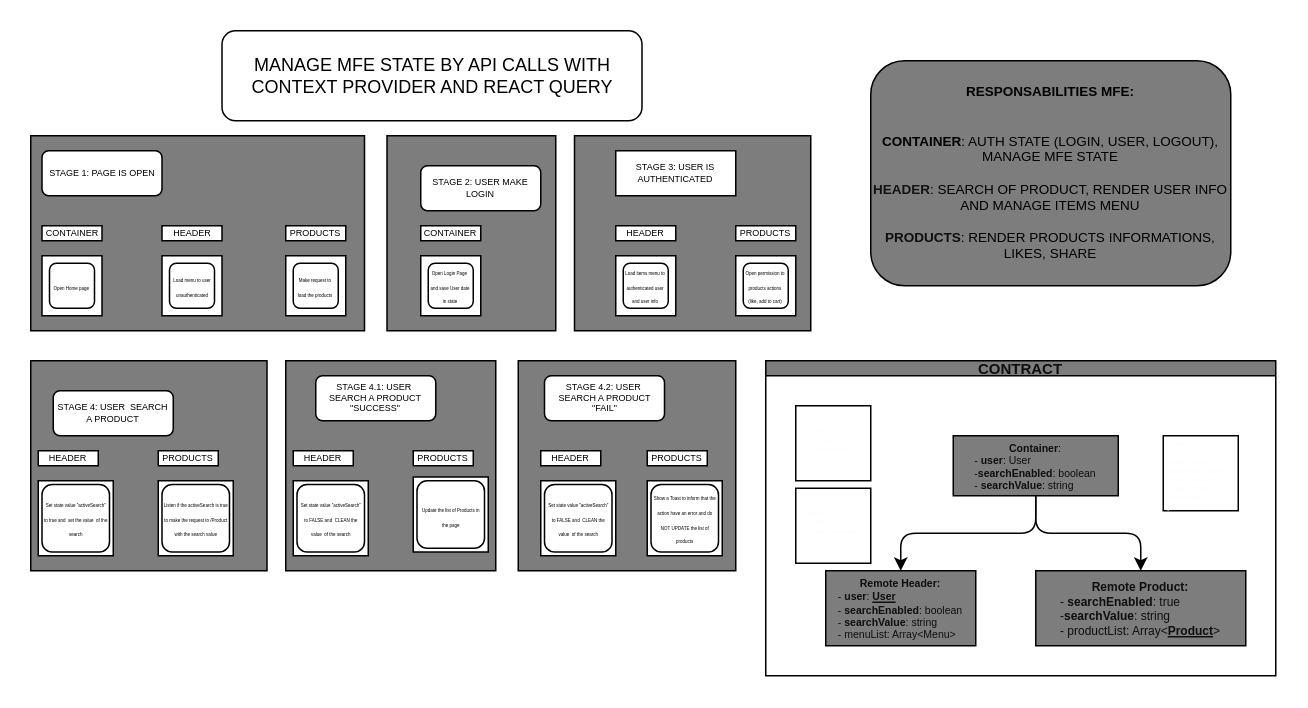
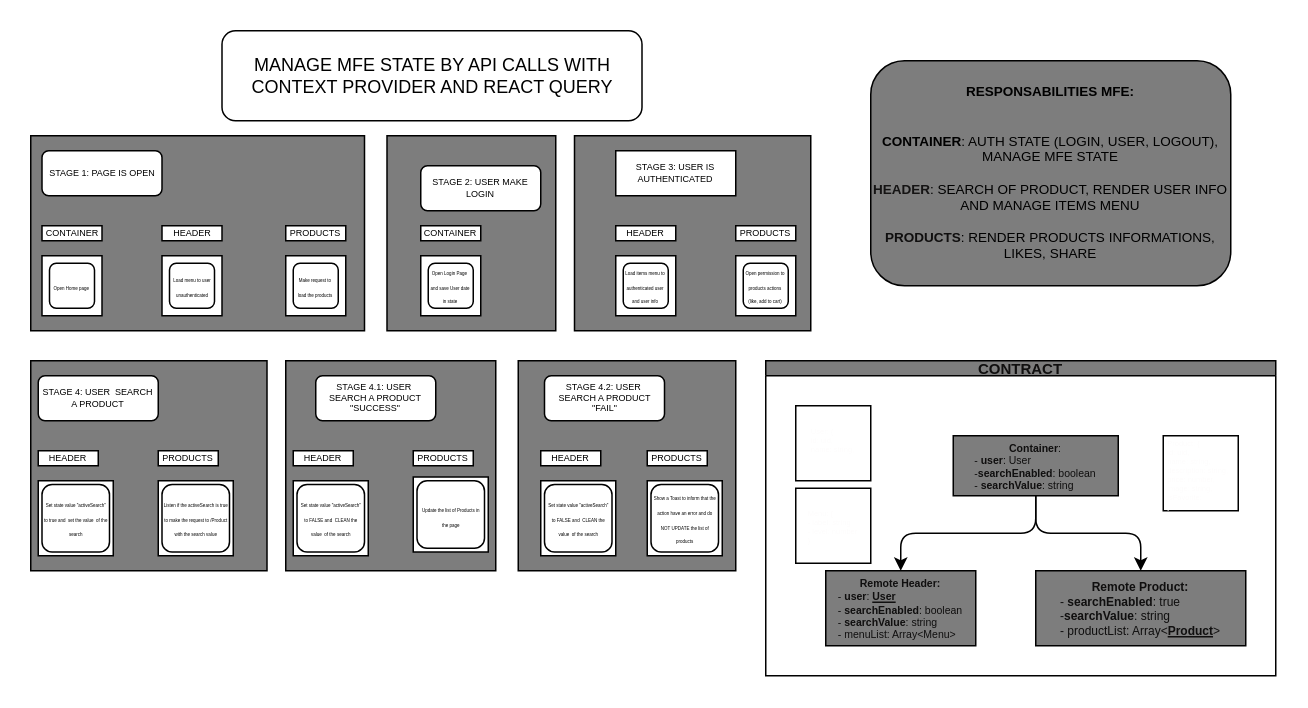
  <mxCell id="0" />
  <mxCell id="1" parent="0" />
  <mxCell id="2" value="" style="rounded=0;whiteSpace=wrap;html=1;fontSize=10;fontColor=#FFFFFF;fillColor=#7D7D7D;" vertex="1" parent="1"><mxGeometry x="345" y="240" width="145" height="140" as="geometry" /></mxCell>
  <mxCell id="3" value="" style="rounded=0;whiteSpace=wrap;html=1;fontSize=10;fontColor=#FFFFFF;fillColor=#7D7D7D;" vertex="1" parent="1"><mxGeometry x="190" y="240" width="140" height="140" as="geometry" /></mxCell>
  <mxCell id="4" value="" style="rounded=0;whiteSpace=wrap;html=1;fontSize=10;fontColor=#FFFFFF;fillColor=#7D7D7D;" vertex="1" parent="1"><mxGeometry x="20" y="240" width="157.5" height="140" as="geometry" /></mxCell>
  <mxCell id="5" value="" style="rounded=0;whiteSpace=wrap;html=1;fontSize=10;fontColor=#FFFFFF;fillColor=#7D7D7D;" vertex="1" parent="1"><mxGeometry x="382.5" y="90" width="157.5" height="130" as="geometry" /></mxCell>
  <mxCell id="6" value="" style="rounded=0;whiteSpace=wrap;html=1;fontSize=10;fontColor=#FFFFFF;fillColor=#7D7D7D;" vertex="1" parent="1"><mxGeometry x="257.5" y="90" width="112.5" height="130" as="geometry" /></mxCell>
  <mxCell id="7" value="" style="rounded=0;whiteSpace=wrap;html=1;fontSize=10;fontColor=#FFFFFF;fillColor=#7D7D7D;" vertex="1" parent="1"><mxGeometry x="20" y="90" width="222.5" height="130" as="geometry" /></mxCell>
  <mxCell id="8" value="MANAGE MFE STATE BY API CALLS WITH CONTEXT PROVIDER AND REACT QUERY" style="rounded=1;whiteSpace=wrap;html=1;" parent="1" vertex="1"><mxGeometry x="147.5" y="20" width="280" height="60" as="geometry" /></mxCell>
  <mxCell id="9" value="" style="whiteSpace=wrap;html=1;aspect=fixed;fontSize=6;" parent="1" vertex="1"><mxGeometry x="27.5" y="170" width="40" height="40" as="geometry" /></mxCell>
  <mxCell id="10" value="" style="whiteSpace=wrap;html=1;aspect=fixed;fontSize=6;" parent="1" vertex="1"><mxGeometry x="107.5" y="170" width="40" height="40" as="geometry" /></mxCell>
  <mxCell id="11" value="" style="whiteSpace=wrap;html=1;aspect=fixed;fontSize=6;" parent="1" vertex="1"><mxGeometry x="190" y="170" width="40" height="40" as="geometry" /></mxCell>
  <mxCell id="12" value="STAGE 1: PAGE IS OPEN" style="rounded=1;whiteSpace=wrap;html=1;fontSize=6;" parent="1" vertex="1"><mxGeometry x="27.5" y="100" width="80" height="30" as="geometry" /></mxCell>
  <mxCell id="13" value="CONTAINER" style="rounded=0;whiteSpace=wrap;html=1;fontSize=6;" parent="1" vertex="1"><mxGeometry x="27.5" y="150" width="40" height="10" as="geometry" /></mxCell>
  <mxCell id="14" value="HEADER" style="rounded=0;whiteSpace=wrap;html=1;fontSize=6;" parent="1" vertex="1"><mxGeometry x="107.5" y="150" width="40" height="10" as="geometry" /></mxCell>
  <mxCell id="15" value="PRODUCTS" style="rounded=0;whiteSpace=wrap;html=1;fontSize=6;" parent="1" vertex="1"><mxGeometry x="190" y="150" width="40" height="10" as="geometry" /></mxCell>
  <mxCell id="16" value="&lt;span style=&quot;font-size: 3px;&quot;&gt;Open Home page&amp;nbsp;&lt;/span&gt;" style="rounded=1;whiteSpace=wrap;html=1;fontSize=8;" parent="1" vertex="1"><mxGeometry x="32.5" y="175" width="30" height="30" as="geometry" /></mxCell>
  <mxCell id="17" value="&lt;span style=&quot;font-size: 3px;&quot;&gt;Load menu to user unauthenticated&lt;/span&gt;" style="rounded=1;whiteSpace=wrap;html=1;fontSize=8;" parent="1" vertex="1"><mxGeometry x="112.5" y="175" width="30" height="30" as="geometry" /></mxCell>
  <mxCell id="18" value="&lt;span style=&quot;font-size: 3px;&quot;&gt;Make request to load the products&lt;/span&gt;" style="rounded=1;whiteSpace=wrap;html=1;fontSize=8;" parent="1" vertex="1"><mxGeometry x="195" y="175" width="30" height="30" as="geometry" /></mxCell>
  <mxCell id="19" value="" style="whiteSpace=wrap;html=1;aspect=fixed;fontSize=6;" parent="1" vertex="1"><mxGeometry x="280" y="170" width="40" height="40" as="geometry" /></mxCell>
  <mxCell id="20" value="STAGE 2: USER MAKE LOGIN" style="rounded=1;whiteSpace=wrap;html=1;fontSize=6;" parent="1" vertex="1"><mxGeometry x="280" y="110" width="80" height="30" as="geometry" /></mxCell>
  <mxCell id="21" value="CONTAINER" style="rounded=0;whiteSpace=wrap;html=1;fontSize=6;" parent="1" vertex="1"><mxGeometry x="280" y="150" width="40" height="10" as="geometry" /></mxCell>
  <mxCell id="22" value="&lt;span style=&quot;font-size: 3px;&quot;&gt;Open Login Page&amp;nbsp; and save User date in state&lt;/span&gt;" style="rounded=1;whiteSpace=wrap;html=1;fontSize=8;" parent="1" vertex="1"><mxGeometry x="285" y="175" width="30" height="30" as="geometry" /></mxCell>
  <mxCell id="23" value="STAGE 3: USER IS AUTHENTICATED" style="whiteSpace=wrap;html=1;fontSize=6;rounded=0;" parent="1" vertex="1"><mxGeometry x="410" y="100" width="80" height="30" as="geometry" /></mxCell>
  <mxCell id="24" value="" style="whiteSpace=wrap;html=1;aspect=fixed;fontSize=6;" parent="1" vertex="1"><mxGeometry x="410" y="170" width="40" height="40" as="geometry" /></mxCell>
  <mxCell id="25" value="" style="whiteSpace=wrap;html=1;aspect=fixed;fontSize=6;" parent="1" vertex="1"><mxGeometry x="490" y="170" width="40" height="40" as="geometry" /></mxCell>
  <mxCell id="26" value="HEADER" style="rounded=0;whiteSpace=wrap;html=1;fontSize=6;" parent="1" vertex="1"><mxGeometry x="410" y="150" width="40" height="10" as="geometry" /></mxCell>
  <mxCell id="27" value="PRODUCTS" style="rounded=0;whiteSpace=wrap;html=1;fontSize=6;" parent="1" vertex="1"><mxGeometry x="490" y="150" width="40" height="10" as="geometry" /></mxCell>
  <mxCell id="28" value="&lt;span style=&quot;font-size: 3px;&quot;&gt;Load items menu to authenticated user and user info&lt;/span&gt;" style="rounded=1;whiteSpace=wrap;html=1;fontSize=8;" parent="1" vertex="1"><mxGeometry x="415" y="175" width="30" height="30" as="geometry" /></mxCell>
  <mxCell id="29" value="&lt;span style=&quot;font-size: 3px;&quot;&gt;Open permission to products actions (like, add to cart)&lt;/span&gt;" style="rounded=1;whiteSpace=wrap;html=1;fontSize=8;" parent="1" vertex="1"><mxGeometry x="495" y="175" width="30" height="30" as="geometry" /></mxCell>
- <mxCell id="30" value="STAGE 4: USER&amp;nbsp; SEARCH A PRODUCT" style="rounded=1;whiteSpace=wrap;html=1;fontSize=6;" parent="1" vertex="1"><mxGeometry x="35" y="260" width="80" height="30" as="geometry" /></mxCell>
+ <mxCell id="30" value="STAGE 4: USER&amp;nbsp; SEARCH A PRODUCT" style="rounded=1;whiteSpace=wrap;html=1;fontSize=6;" parent="1" vertex="1"><mxGeometry x="25" y="250" width="80" height="30" as="geometry" /></mxCell>
  <mxCell id="31" value="" style="whiteSpace=wrap;html=1;aspect=fixed;fontSize=6;" parent="1" vertex="1"><mxGeometry x="25" y="320" width="50" height="50" as="geometry" /></mxCell>
  <mxCell id="32" value="" style="whiteSpace=wrap;html=1;aspect=fixed;fontSize=6;" parent="1" vertex="1"><mxGeometry x="105" y="320" width="50" height="50" as="geometry" /></mxCell>
  <mxCell id="33" value="HEADER" style="rounded=0;whiteSpace=wrap;html=1;fontSize=6;" parent="1" vertex="1"><mxGeometry x="25" y="300" width="40" height="10" as="geometry" /></mxCell>
  <mxCell id="34" value="PRODUCTS" style="rounded=0;whiteSpace=wrap;html=1;fontSize=6;" parent="1" vertex="1"><mxGeometry x="105" y="300" width="40" height="10" as="geometry" /></mxCell>
  <mxCell id="35" value="&lt;span style=&quot;font-size: 3px;&quot;&gt;Set state value &quot;activeSearch&quot; to true and&amp;nbsp; set the value&amp;nbsp; of the search&lt;/span&gt;" style="rounded=1;whiteSpace=wrap;html=1;fontSize=8;" parent="1" vertex="1"><mxGeometry x="27.5" y="322.5" width="45" height="45" as="geometry" /></mxCell>
  <mxCell id="36" value="&lt;span style=&quot;font-size: 3px;&quot;&gt;Listen if the activeSearch is true to make the request to /Product with the search value&lt;/span&gt;" style="rounded=1;whiteSpace=wrap;html=1;fontSize=8;" parent="1" vertex="1"><mxGeometry x="107.5" y="322.5" width="45" height="45" as="geometry" /></mxCell>
  <mxCell id="37" value="STAGE 4.1: USER&amp;nbsp; SEARCH A PRODUCT &quot;SUCCESS&quot;" style="rounded=1;whiteSpace=wrap;html=1;fontSize=6;" parent="1" vertex="1"><mxGeometry x="210" y="250" width="80" height="30" as="geometry" /></mxCell>
  <mxCell id="38" value="" style="whiteSpace=wrap;html=1;aspect=fixed;fontSize=6;" parent="1" vertex="1"><mxGeometry x="195" y="320" width="50" height="50" as="geometry" /></mxCell>
  <mxCell id="39" value="" style="whiteSpace=wrap;html=1;aspect=fixed;fontSize=6;" parent="1" vertex="1"><mxGeometry x="275" y="317.5" width="50" height="50" as="geometry" /></mxCell>
  <mxCell id="40" value="HEADER" style="rounded=0;whiteSpace=wrap;html=1;fontSize=6;" parent="1" vertex="1"><mxGeometry x="195" y="300" width="40" height="10" as="geometry" /></mxCell>
  <mxCell id="41" value="PRODUCTS" style="rounded=0;whiteSpace=wrap;html=1;fontSize=6;" parent="1" vertex="1"><mxGeometry x="275" y="300" width="40" height="10" as="geometry" /></mxCell>
  <mxCell id="42" value="&lt;span style=&quot;font-size: 3px;&quot;&gt;Set state value &quot;activeSearch&quot; to FALSE and&amp;nbsp; CLEAN the value&amp;nbsp; of the search&lt;/span&gt;" style="rounded=1;whiteSpace=wrap;html=1;fontSize=8;" parent="1" vertex="1"><mxGeometry x="197.5" y="322.5" width="45" height="45" as="geometry" /></mxCell>
  <mxCell id="43" value="&lt;span style=&quot;font-size: 3px;&quot;&gt;Update the list of Products in the page&lt;/span&gt;" style="rounded=1;whiteSpace=wrap;html=1;fontSize=8;" parent="1" vertex="1"><mxGeometry x="277.5" y="320" width="45" height="45" as="geometry" /></mxCell>
  <mxCell id="44" value="STAGE 4.2: USER&amp;nbsp; SEARCH A PRODUCT &quot;FAIL&quot;" style="rounded=1;whiteSpace=wrap;html=1;fontSize=6;" parent="1" vertex="1"><mxGeometry x="362.5" y="250" width="80" height="30" as="geometry" /></mxCell>
  <mxCell id="45" value="" style="whiteSpace=wrap;html=1;aspect=fixed;fontSize=6;" parent="1" vertex="1"><mxGeometry x="360" y="320" width="50" height="50" as="geometry" /></mxCell>
  <mxCell id="46" value="" style="whiteSpace=wrap;html=1;aspect=fixed;fontSize=6;" parent="1" vertex="1"><mxGeometry x="431" y="320" width="50" height="50" as="geometry" /></mxCell>
  <mxCell id="47" value="HEADER" style="rounded=0;whiteSpace=wrap;html=1;fontSize=6;" parent="1" vertex="1"><mxGeometry x="360" y="300" width="40" height="10" as="geometry" /></mxCell>
  <mxCell id="48" value="PRODUCTS" style="rounded=0;whiteSpace=wrap;html=1;fontSize=6;" parent="1" vertex="1"><mxGeometry x="431" y="300" width="40" height="10" as="geometry" /></mxCell>
  <mxCell id="49" value="&lt;span style=&quot;font-size: 3px;&quot;&gt;Set state value &quot;activeSearch&quot; to FALSE and&amp;nbsp; CLEAN the value&amp;nbsp; of the search&lt;/span&gt;" style="rounded=1;whiteSpace=wrap;html=1;fontSize=8;" parent="1" vertex="1"><mxGeometry x="362.5" y="322.5" width="45" height="45" as="geometry" /></mxCell>
  <mxCell id="50" value="&lt;span style=&quot;font-size: 3px;&quot;&gt;Show a Toast to inform that the action have an error and do NOT UPDATE the list of products&lt;/span&gt;" style="rounded=1;whiteSpace=wrap;html=1;fontSize=8;" parent="1" vertex="1"><mxGeometry x="433.5" y="322.5" width="45" height="45" as="geometry" /></mxCell>
  <mxCell id="51" value="&lt;font style=&quot;font-size: 9px;&quot;&gt;&lt;b&gt;&lt;font color=&quot;#000000&quot;&gt;RESPONSABILITIES &lt;/font&gt;MFE:&lt;br&gt;&lt;/b&gt;&lt;br&gt;&lt;br&gt;&lt;b&gt;&lt;font color=&quot;#000000&quot;&gt;CONTAINER&lt;/font&gt;&lt;/b&gt;: AUTH STATE (LOGIN, USER, LOGOUT), MANAGE MFE STATE&lt;br&gt;&lt;br&gt;&lt;b&gt;&lt;font color=&quot;#151414&quot;&gt;HEADER&lt;/font&gt;&lt;/b&gt;: SEARCH OF PRODUCT, RENDER USER INFO AND MANAGE ITEMS MENU&lt;br&gt;&lt;br&gt;&lt;b&gt;&lt;font color=&quot;#100f0f&quot;&gt;PRODUCTS&lt;/font&gt;&lt;/b&gt;: RENDER PRODUCTS INFORMATIONS, LIKES, SHARE&lt;br&gt;&lt;/font&gt;" style="rounded=1;whiteSpace=wrap;html=1;fontSize=3;fillColor=#7D7D7D;" parent="1" vertex="1"><mxGeometry x="580" y="40" width="240" height="150" as="geometry" /></mxCell>
  <mxCell id="52" value="CONTRACT" style="swimlane;startSize=10;horizontal=1;childLayout=treeLayout;horizontalTree=0;resizable=0;containerType=tree;fontSize=10;labelBackgroundColor=none;fontColor=#100f0f;fillColor=#7D7D7D;" parent="1" vertex="1"><mxGeometry x="510" y="240" width="340" height="210" as="geometry" /></mxCell>
  <mxCell id="53" value="&lt;font style=&quot;font-size: 7px;&quot;&gt;&lt;b&gt;Container&lt;/b&gt;:&lt;br&gt;&lt;div style=&quot;text-align: left;&quot;&gt;&lt;span style=&quot;background-color: initial;&quot;&gt;- &lt;b&gt;user&lt;/b&gt;: User&lt;/span&gt;&lt;/div&gt;&lt;div style=&quot;text-align: left;&quot;&gt;&lt;span style=&quot;background-color: initial;&quot;&gt;-&lt;b&gt;searchEnabled&lt;/b&gt;: boolean&lt;/span&gt;&lt;/div&gt;&lt;div style=&quot;text-align: left;&quot;&gt;&lt;span style=&quot;background-color: initial;&quot;&gt;- &lt;b&gt;searchValue&lt;/b&gt;: string&lt;/span&gt;&lt;/div&gt;&lt;/font&gt;" style="whiteSpace=wrap;html=1;labelBackgroundColor=none;fontSize=9;fontColor=#100f0f;fillColor=#7D7D7D;" parent="52" vertex="1"><mxGeometry x="125" y="50" width="110" height="40" as="geometry" /></mxCell>
  <mxCell id="54" value="&lt;font style=&quot;font-size: 7px;&quot;&gt;&lt;b&gt;Remote Header:&lt;br&gt;&lt;/b&gt;&lt;div style=&quot;text-align: left;&quot;&gt;&lt;span style=&quot;background-color: initial;&quot;&gt;- &lt;b&gt;user&lt;/b&gt;: &lt;u&gt;&lt;b&gt;User&lt;/b&gt;&lt;/u&gt;&lt;/span&gt;&lt;/div&gt;&lt;div style=&quot;text-align: left;&quot;&gt;&lt;span style=&quot;background-color: initial;&quot;&gt;- &lt;b&gt;searchEnabled&lt;/b&gt;: boolean&lt;/span&gt;&lt;/div&gt;&lt;div style=&quot;text-align: left;&quot;&gt;&lt;span style=&quot;background-color: initial;&quot;&gt;- &lt;b&gt;searchValue&lt;/b&gt;: string&lt;/span&gt;&lt;/div&gt;&lt;div style=&quot;text-align: left;&quot;&gt;&lt;span style=&quot;background-color: initial;&quot;&gt;- menuList: Array&amp;lt;Menu&amp;gt;&lt;/span&gt;&lt;/div&gt;&lt;/font&gt;" style="whiteSpace=wrap;html=1;labelBackgroundColor=none;fontSize=9;fontColor=#100f0f;fillColor=#7D7D7D;" parent="52" vertex="1"><mxGeometry x="40" y="140" width="100" height="50" as="geometry" /></mxCell>
  <mxCell id="55" value="" style="edgeStyle=elbowEdgeStyle;elbow=vertical;html=1;rounded=1;curved=0;sourcePerimeterSpacing=0;targetPerimeterSpacing=0;startSize=6;endSize=6;fontSize=9;fontColor=#100f0f;" parent="52" source="53" target="54" edge="1"><mxGeometry relative="1" as="geometry" /></mxCell>
  <mxCell id="56" value="&lt;b style=&quot;font-size: 8px;&quot;&gt;&lt;font style=&quot;font-size: 8px;&quot;&gt;Remote Product:&lt;br&gt;&lt;/font&gt;&lt;/b&gt;&lt;div style=&quot;text-align: left; font-size: 8px;&quot;&gt;&lt;span style=&quot;background-color: initial;&quot;&gt;&lt;font style=&quot;font-size: 8px;&quot;&gt;- &lt;b&gt;searchEnabled&lt;/b&gt;: true&lt;/font&gt;&lt;/span&gt;&lt;/div&gt;&lt;div style=&quot;text-align: left; font-size: 8px;&quot;&gt;&lt;span style=&quot;background-color: initial;&quot;&gt;&lt;font style=&quot;font-size: 8px;&quot;&gt;-&lt;b&gt;searchValue&lt;/b&gt;: string&lt;/font&gt;&lt;/span&gt;&lt;/div&gt;&lt;div style=&quot;text-align: left; font-size: 8px;&quot;&gt;&lt;span style=&quot;background-color: initial;&quot;&gt;&lt;font style=&quot;font-size: 8px;&quot;&gt;- productList: Array&amp;lt;&lt;b&gt;&lt;u&gt;Product&lt;/u&gt;&lt;/b&gt;&amp;gt;&lt;/font&gt;&lt;/span&gt;&lt;/div&gt;" style="whiteSpace=wrap;html=1;labelBackgroundColor=none;fontSize=9;fontColor=#100f0f;fillColor=#7D7D7D;" parent="52" vertex="1"><mxGeometry x="180" y="140" width="140" height="50" as="geometry" /></mxCell>
  <mxCell id="57" value="" style="edgeStyle=elbowEdgeStyle;elbow=vertical;html=1;rounded=1;curved=0;sourcePerimeterSpacing=0;targetPerimeterSpacing=0;startSize=6;endSize=6;fontSize=9;fontColor=#100f0f;" parent="52" source="53" target="56" edge="1"><mxGeometry relative="1" as="geometry" /></mxCell>
  <mxCell id="58" value="&lt;div style=&quot;text-align: left; font-size: 5px;&quot;&gt;&lt;span style=&quot;background-color: initial;&quot;&gt;&lt;font style=&quot;font-size: 5px;&quot; color=&quot;#fdfcfc&quot;&gt;User: {&lt;/font&gt;&lt;/span&gt;&lt;/div&gt;&lt;div style=&quot;text-align: left; font-size: 5px;&quot;&gt;&lt;font style=&quot;font-size: 5px;&quot; color=&quot;#fdfcfc&quot;&gt;id: uid,&lt;/font&gt;&lt;/div&gt;&lt;div style=&quot;text-align: left; font-size: 5px;&quot;&gt;&lt;span style=&quot;background-color: initial;&quot;&gt;&lt;font style=&quot;font-size: 5px;&quot; color=&quot;#fdfcfc&quot;&gt;name: string,&lt;/font&gt;&lt;/span&gt;&lt;/div&gt;&lt;div style=&quot;text-align: left; font-size: 5px;&quot;&gt;&lt;span style=&quot;color: rgb(255, 255, 255); background-color: initial;&quot;&gt;}&lt;/span&gt;&lt;br&gt;&lt;/div&gt;" style="whiteSpace=wrap;html=1;aspect=fixed;" vertex="1" parent="52"><mxGeometry x="20" y="30" width="50" height="50" as="geometry" /></mxCell>
  <mxCell id="59" value="&lt;div style=&quot;text-align: left; font-size: 5px;&quot;&gt;&lt;span style=&quot;background-color: initial;&quot;&gt;&lt;font style=&quot;font-size: 5px;&quot; color=&quot;#fdfcfc&quot;&gt;Product: {&lt;/font&gt;&lt;/span&gt;&lt;/div&gt;&lt;div style=&quot;text-align: left; font-size: 5px;&quot;&gt;&lt;font style=&quot;font-size: 5px;&quot; color=&quot;#fdfcfc&quot;&gt;id: uid,&lt;/font&gt;&lt;/div&gt;&lt;div style=&quot;text-align: left; font-size: 5px;&quot;&gt;&lt;span style=&quot;background-color: initial;&quot;&gt;&lt;font style=&quot;font-size: 5px;&quot; color=&quot;#fdfcfc&quot;&gt;name: string,&lt;/font&gt;&lt;/span&gt;&lt;/div&gt;&lt;div style=&quot;text-align: left; font-size: 5px;&quot;&gt;&lt;span style=&quot;background-color: initial;&quot;&gt;&lt;font style=&quot;font-size: 5px;&quot; color=&quot;#fdfcfc&quot;&gt;description: string,&lt;/font&gt;&lt;/span&gt;&lt;/div&gt;&lt;div style=&quot;text-align: left; font-size: 5px;&quot;&gt;&lt;span style=&quot;background-color: initial;&quot;&gt;&lt;font style=&quot;font-size: 5px;&quot; color=&quot;#fdfcfc&quot;&gt;price: number,&lt;/font&gt;&lt;/span&gt;&lt;/div&gt;&lt;div style=&quot;text-align: left; font-size: 5px;&quot;&gt;&lt;span style=&quot;background-color: initial;&quot;&gt;&lt;font style=&quot;font-size: 5px;&quot; color=&quot;#fdfcfc&quot;&gt;image: string,&lt;/font&gt;&lt;/span&gt;&lt;/div&gt;&lt;div style=&quot;text-align: left; font-size: 5px;&quot;&gt;&lt;span style=&quot;background-color: initial;&quot;&gt;&lt;font style=&quot;font-size: 5px;&quot;&gt;&lt;font style=&quot;font-size: 5px;&quot; color=&quot;#fdfcfc&quot;&gt;isFavorite:&lt;/font&gt;&lt;font style=&quot;font-size: 5px;&quot; color=&quot;#ffffff&quot;&gt; boolean,&lt;/font&gt;&lt;/font&gt;&lt;/span&gt;&lt;/div&gt;&lt;div style=&quot;text-align: left; font-size: 5px;&quot;&gt;&lt;span style=&quot;background-color: initial;&quot;&gt;&lt;font style=&quot;font-size: 5px;&quot; color=&quot;#ffffff&quot;&gt;}&lt;/font&gt;&lt;/span&gt;&lt;/div&gt;" style="whiteSpace=wrap;html=1;aspect=fixed;" vertex="1" parent="52"><mxGeometry x="265" y="50" width="50" height="50" as="geometry" /></mxCell>
  <mxCell id="60" value="&lt;div style=&quot;text-align: left; font-size: 5px;&quot;&gt;&lt;font color=&quot;#fdfcfc&quot;&gt;Menu: {&lt;/font&gt;&lt;/div&gt;&lt;div style=&quot;text-align: left; font-size: 5px;&quot;&gt;&lt;font color=&quot;#fdfcfc&quot;&gt;- label: string&lt;/font&gt;&lt;/div&gt;&lt;div style=&quot;text-align: left; font-size: 5px;&quot;&gt;&lt;font color=&quot;#fdfcfc&quot;&gt;- level: number&lt;/font&gt;&lt;/div&gt;&lt;div style=&quot;text-align: left; font-size: 5px;&quot;&gt;&lt;font color=&quot;#fdfcfc&quot;&gt;}&lt;/font&gt;&lt;/div&gt;" style="whiteSpace=wrap;html=1;aspect=fixed;" vertex="1" parent="52"><mxGeometry x="20" y="85" width="50" height="50" as="geometry" /></mxCell>
